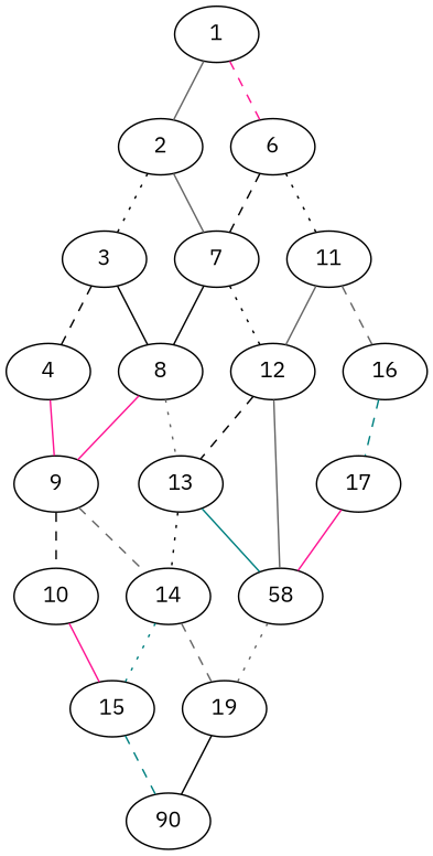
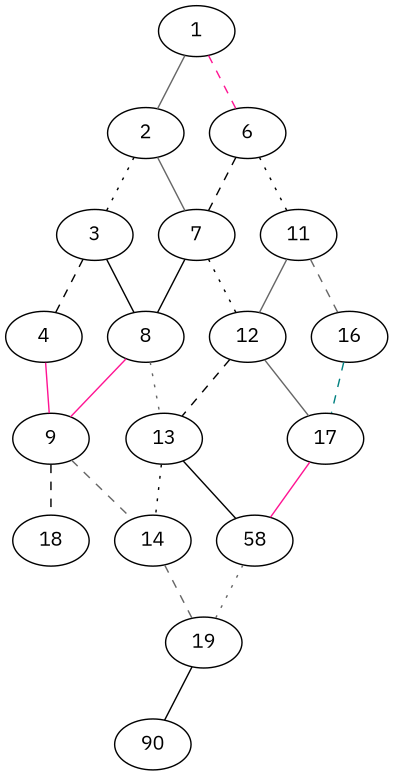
  graph {
    fontname="IBM Plex Sans"
    node [fontname="IBM Plex Sans"]
    edge [color=black fontname="IBM Plex Sans" style=solid]
    1
    2
    6
    3
    7
    11
    4
    8
    12
    16
    9
    13
    17
-   10
+   10 [label=18]
    14
    n16 [label=58]
-   15
    19
    n19 [label=90]
    1 -- 2 [color=gray40]
    1 -- 6 [color=deeppink style=dashed]
    2 -- 3 [style=dotted]
    2 -- 7 [color=gray40]
    6 -- 7 [style=dashed]
    6 -- 11 [style=dotted]
    3 -- 4 [style=dashed]
    3 -- 8
    7 -- 8
    7 -- 12 [style=dotted]
    11 -- 12 [color=gray40]
    11 -- 16 [color=gray40 style=dashed]
    4 -- 9 [color=deeppink]
    8 -- 9 [color=deeppink]
    8 -- 13 [color=gray40 style=dotted]
    12 -- 13 [style=dashed]
-   12 -- n16 [color=gray40]
+   12 -- 17 [color=gray40]
    16 -- 17 [color=teal style=dashed]
    9 -- 10 [style=dashed]
    9 -- 14 [color=gray40 style=dashed]
    13 -- 14 [style=dotted]
-   13 -- n16 [color=teal]
+   13 -- n16
    17 -- n16 [color=deeppink]
-   10 -- 15 [color=deeppink]
-   14 -- 15 [color=teal style=dotted]
    14 -- 19 [color=gray40 style=dashed]
    n16 -- 19 [color=gray40 style=dotted]
-   15 -- n19 [color=teal style=dashed]
    19 -- n19
  }
